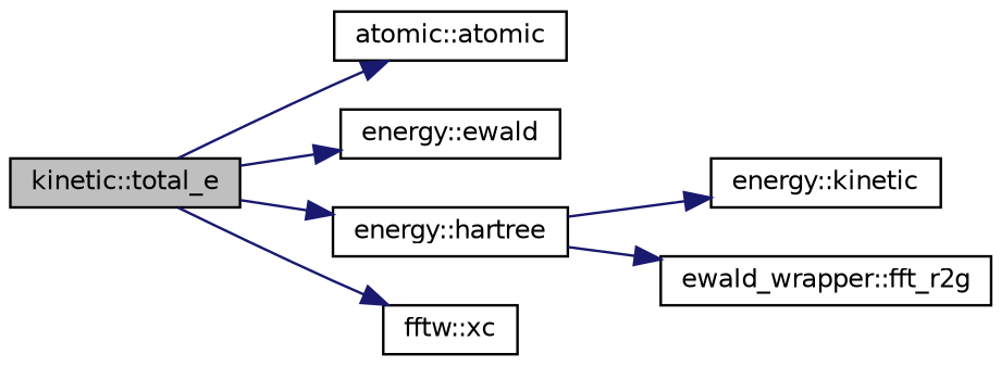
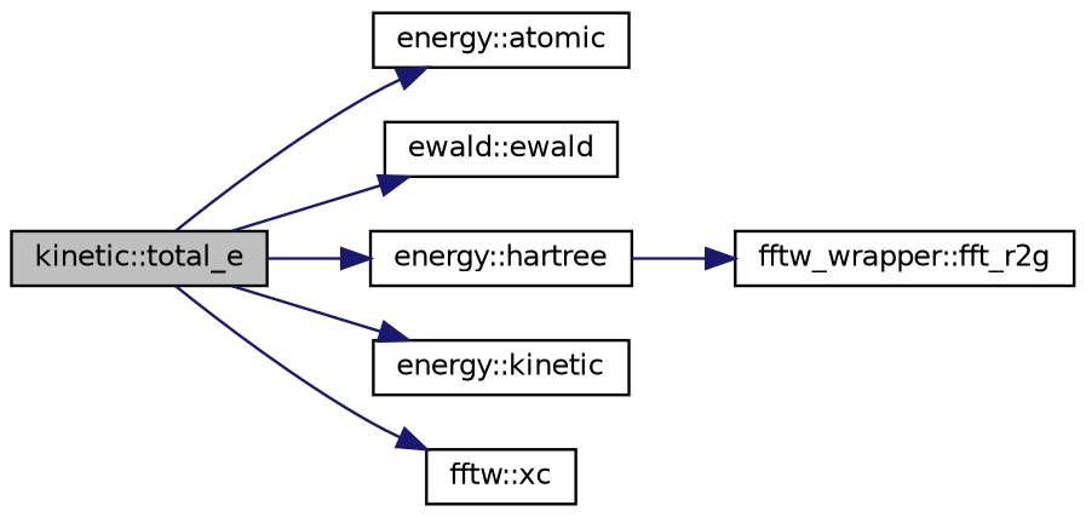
  digraph {
    rankdir=LR
    node [color=black fillcolor=white fontname=Helvetica fontsize=10 shape=record style=filled]
    edge [color=midnightblue fontname=Helvetica fontsize=10 labelfontname=Helvetica labelfontsize=10 style=solid]
    n1 [fillcolor=grey75 fontcolor=black height=0.2 label="kinetic::total_e" width=0.4]
-   n2 [height=0.2 label="atomic::atomic" width=0.4]
-   n3 [height=0.2 label="energy::ewald" width=0.4]
+   n2 [height=0.2 label="energy::atomic" width=0.4]
+   n3 [height=0.2 label="ewald::ewald" width=0.4]
    n4 [height=0.2 label="energy::hartree" width=0.4]
    n5 [height=0.2 label="energy::kinetic" width=0.4]
    n6 [height=0.2 label="fftw::xc" width=0.4]
-   n7 [height=0.2 label="ewald_wrapper::fft_r2g" width=0.4]
+   n7 [height=0.2 label="fftw_wrapper::fft_r2g" width=0.4]
    n1 -> n2
    n1 -> n3
    n1 -> n4
-   n4 -> n5
+   n1 -> n5
    n1 -> n6
    n4 -> n7
  }
